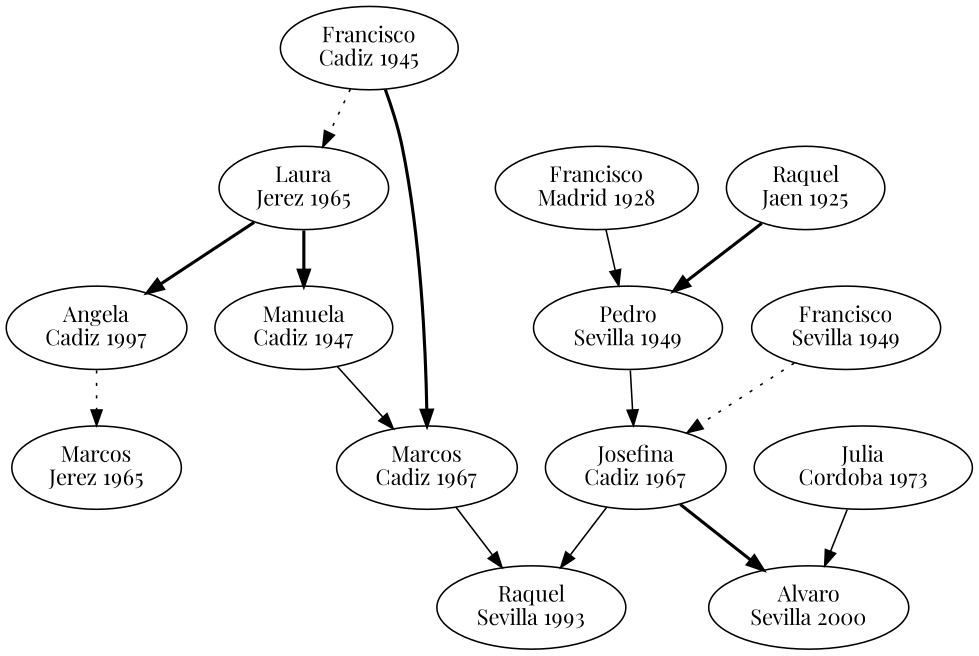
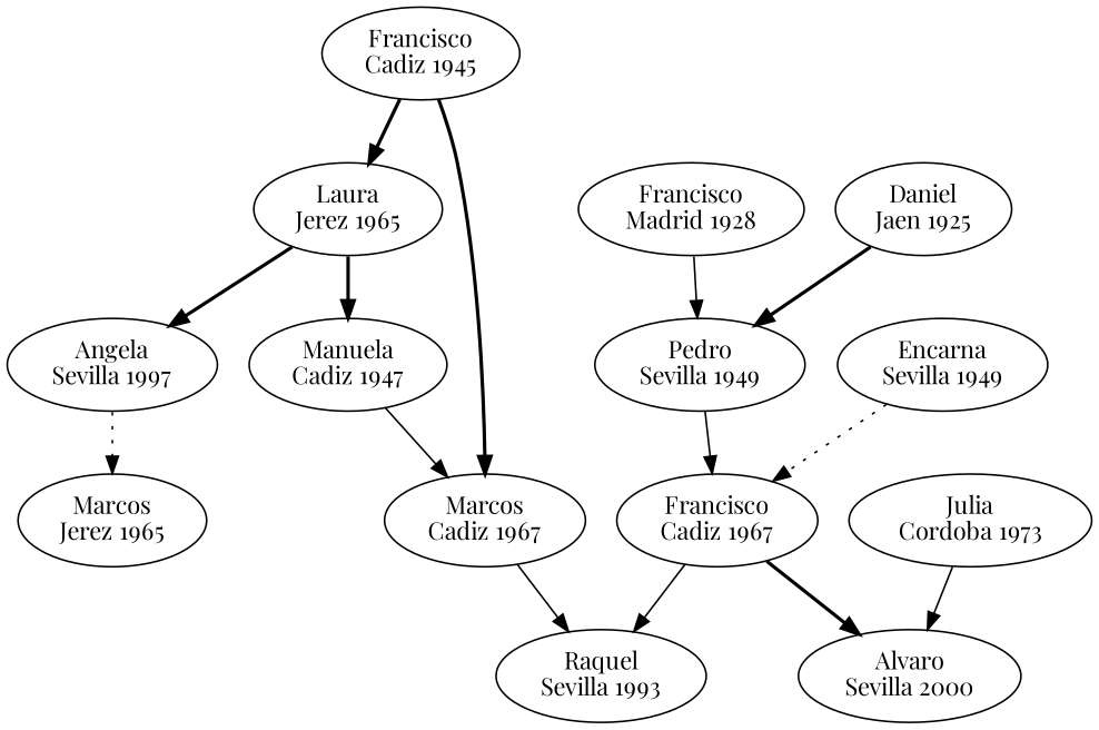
  strict digraph {
    fontname="Playfair Display"
    node [color=black fontname="Playfair Display"]
    edge [color=black fontname="Playfair Display" style=solid]
    n1 [label="Francisco\nCadiz 1945"]
    n2 [label="Laura\nJerez 1965"]
    n3 [label="Marcos\nCadiz 1967"]
    n4 [label="Manuela\nCadiz 1947"]
-   n5 [label="Angela\nCadiz 1997"]
+   n5 [label="Angela\nSevilla 1997"]
    n6 [label="Raquel\nSevilla 1993"]
    n7 [label="Marcos\nJerez 1965"]
    n8 [label="Francisco\nMadrid 1928"]
    n9 [label="Pedro\nSevilla 1949"]
-   n10 [label="Josefina\nCadiz 1967"]
-   n11 [label="Raquel\nJaen 1925"]
+   n10 [label="Francisco\nCadiz 1967"]
+   n11 [label="Daniel\nJaen 1925"]
    n12 [label="Alvaro\nSevilla 2000"]
-   n13 [label="Francisco\nSevilla 1949"]
+   n13 [label="Encarna\nSevilla 1949"]
    n14 [label="Julia\nCordoba 1973"]
-   n1 -> n2 [style=dotted]
+   n1 -> n2 [style=bold]
    n1 -> n3 [style=bold]
    n2 -> n4 [style=bold]
    n2 -> n5 [style=bold]
    n3 -> n6
    n4 -> n3
    n5 -> n7 [style=dotted]
    n8 -> n9
    n9 -> n10
    n10 -> n6
    n10 -> n12 [style=bold]
    n11 -> n9 [style=bold]
    n13 -> n10 [style=dotted]
    n14 -> n12
  }
